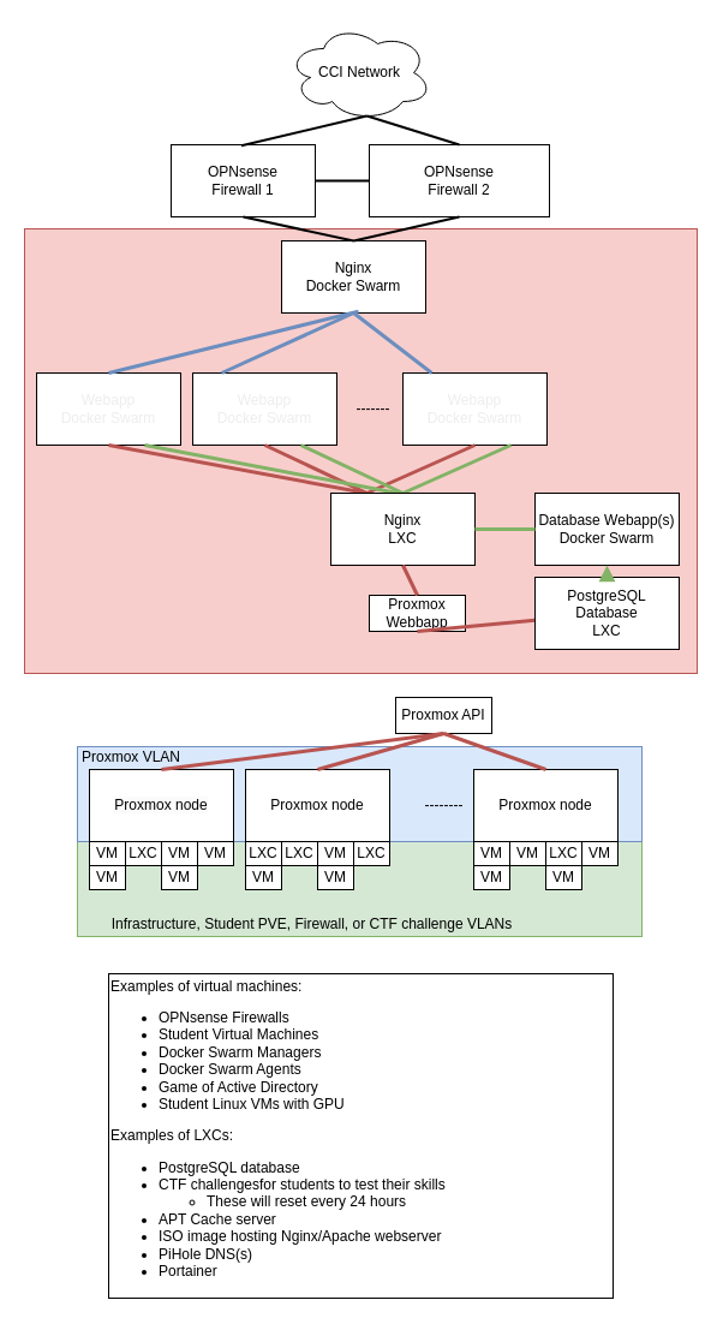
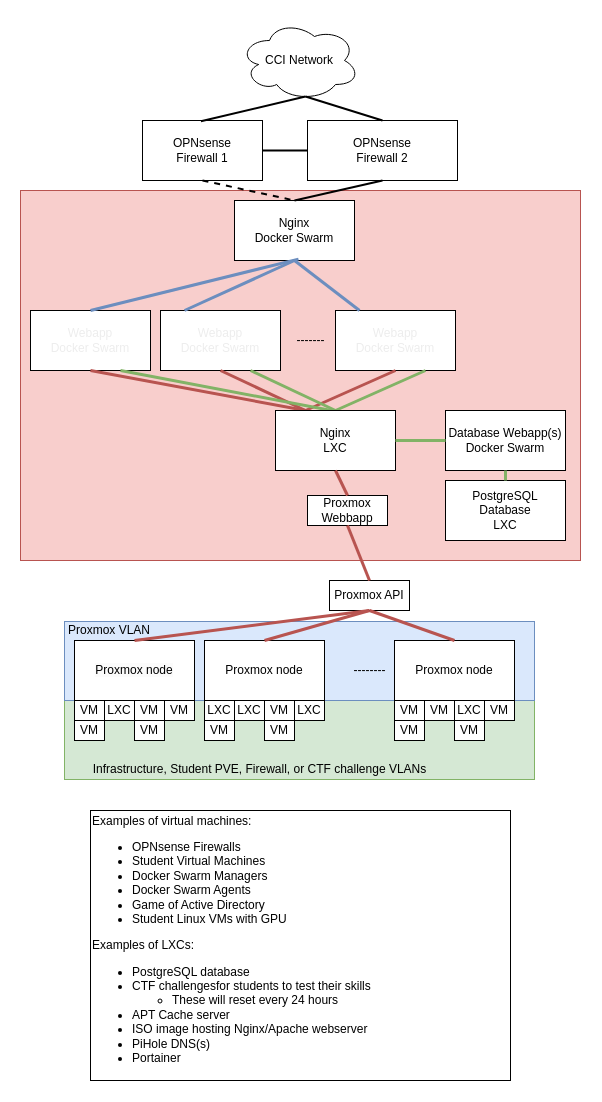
  <mxCell id="0" />
  <mxCell id="1" parent="0" />
  <mxCell id="2" value="" style="rounded=0;whiteSpace=wrap;html=1;fillColor=#d5e8d4;strokeColor=#82b366;" parent="1" vertex="1"><mxGeometry x="64" y="700" width="470" height="79" as="geometry" /></mxCell>
  <mxCell id="3" value="" style="rounded=0;whiteSpace=wrap;html=1;fillColor=#f8cecc;strokeColor=#b85450;" parent="1" vertex="1"><mxGeometry x="20" y="190" width="560" height="370" as="geometry" /></mxCell>
  <mxCell id="4" value="" style="rounded=0;whiteSpace=wrap;html=1;fillColor=#dae8fc;strokeColor=#6c8ebf;" parent="1" vertex="1"><mxGeometry x="64" y="621" width="470" height="79" as="geometry" /></mxCell>
  <mxCell id="5" value="CCI Network" style="ellipse;shape=cloud;whiteSpace=wrap;html=1;" parent="1" vertex="1"><mxGeometry x="239" y="20" width="120" height="80" as="geometry" /></mxCell>
  <mxCell id="6" value="Nginx&lt;br&gt;&lt;div&gt;Docker Swarm&lt;/div&gt;" style="rounded=0;whiteSpace=wrap;html=1;" parent="1" vertex="1"><mxGeometry x="234" y="200" width="120" height="60" as="geometry" /></mxCell>
  <mxCell id="7" value="&lt;div&gt;&lt;font style=&quot;color: light-dark(rgb(237, 237, 237), rgb(255, 255, 255));&quot;&gt;Webapp&lt;/font&gt;&lt;/div&gt;&lt;div&gt;&lt;font style=&quot;color: light-dark(rgb(237, 237, 237), rgb(255, 255, 255));&quot;&gt;Docker Swarm&lt;/font&gt;&lt;/div&gt;" style="rounded=0;whiteSpace=wrap;html=1;" parent="1" vertex="1"><mxGeometry x="30" y="310" width="120" height="60" as="geometry" /></mxCell>
  <mxCell id="8" value="&lt;div&gt;&lt;font style=&quot;color: light-dark(rgb(237, 237, 237), rgb(255, 255, 255));&quot;&gt;Webapp&lt;/font&gt;&lt;/div&gt;&lt;div&gt;&lt;font style=&quot;color: light-dark(rgb(237, 237, 237), rgb(255, 255, 255));&quot;&gt;Docker Swarm&lt;/font&gt;&lt;/div&gt;" style="rounded=0;whiteSpace=wrap;html=1;" parent="1" vertex="1"><mxGeometry x="160" y="310" width="120" height="60" as="geometry" /></mxCell>
  <mxCell id="9" value="&lt;div&gt;&lt;font style=&quot;color: light-dark(rgb(237, 237, 237), rgb(255, 255, 255));&quot;&gt;Webapp&lt;/font&gt;&lt;/div&gt;&lt;div&gt;&lt;font style=&quot;color: light-dark(rgb(237, 237, 237), rgb(255, 255, 255));&quot;&gt;Docker Swarm&lt;/font&gt;&lt;/div&gt;" style="rounded=0;whiteSpace=wrap;html=1;" parent="1" vertex="1"><mxGeometry x="335" y="310" width="120" height="60" as="geometry" /></mxCell>
  <mxCell id="10" value="-------" style="text;html=1;align=center;verticalAlign=middle;resizable=0;points=[];autosize=1;strokeColor=none;fillColor=none;" parent="1" vertex="1"><mxGeometry x="285" y="325" width="50" height="30" as="geometry" /></mxCell>
  <mxCell id="11" value="Database Webapp(s)&lt;div&gt;Docker Swarm&lt;/div&gt;" style="rounded=0;whiteSpace=wrap;html=1;" parent="1" vertex="1"><mxGeometry x="445" y="410" width="120" height="60" as="geometry" /></mxCell>
  <mxCell id="12" value="&lt;span style=&quot;color: rgb(0, 0, 0); font-family: Helvetica; font-size: 12px; font-style: normal; font-variant-ligatures: normal; font-variant-caps: normal; font-weight: 400; letter-spacing: normal; orphans: 2; text-align: center; text-indent: 0px; text-transform: none; widows: 2; word-spacing: 0px; -webkit-text-stroke-width: 0px; white-space: normal; background-color: rgb(251, 251, 251); text-decoration-thickness: initial; text-decoration-style: initial; text-decoration-color: initial; display: inline !important; float: none;&quot;&gt;Proxmox node&lt;/span&gt;" style="rounded=0;whiteSpace=wrap;html=1;" parent="1" vertex="1"><mxGeometry x="74" y="640" width="120" height="60" as="geometry" /></mxCell>
  <mxCell id="13" value="Proxmox node" style="rounded=0;whiteSpace=wrap;html=1;" parent="1" vertex="1"><mxGeometry x="204" y="640" width="120" height="60" as="geometry" /></mxCell>
  <mxCell id="14" value="--------" style="text;html=1;align=center;verticalAlign=middle;resizable=0;points=[];autosize=1;strokeColor=none;fillColor=none;" parent="1" vertex="1"><mxGeometry x="339" y="655" width="60" height="30" as="geometry" /></mxCell>
  <mxCell id="15" value="Proxmox node" style="rounded=0;whiteSpace=wrap;html=1;" parent="1" vertex="1"><mxGeometry x="394" y="640" width="120" height="60" as="geometry" /></mxCell>
  <mxCell id="16" value="LXC" style="rounded=0;whiteSpace=wrap;html=1;" parent="1" vertex="1"><mxGeometry x="204" y="700" width="30" height="20" as="geometry" /></mxCell>
  <mxCell id="17" value="LXC" style="rounded=0;whiteSpace=wrap;html=1;" parent="1" vertex="1"><mxGeometry x="234" y="700" width="30" height="20" as="geometry" /></mxCell>
  <mxCell id="18" value="VM" style="rounded=0;whiteSpace=wrap;html=1;" parent="1" vertex="1"><mxGeometry x="264" y="700" width="30" height="20" as="geometry" /></mxCell>
  <mxCell id="19" value="LXC" style="rounded=0;whiteSpace=wrap;html=1;" parent="1" vertex="1"><mxGeometry x="294" y="700" width="30" height="20" as="geometry" /></mxCell>
  <mxCell id="20" value="VM" style="rounded=0;whiteSpace=wrap;html=1;" parent="1" vertex="1"><mxGeometry x="204" y="720" width="30" height="20" as="geometry" /></mxCell>
  <mxCell id="21" value="VM" style="rounded=0;whiteSpace=wrap;html=1;" parent="1" vertex="1"><mxGeometry x="264" y="720" width="30" height="20" as="geometry" /></mxCell>
  <mxCell id="22" value="VM" style="rounded=0;whiteSpace=wrap;html=1;" parent="1" vertex="1"><mxGeometry x="74" y="700" width="30" height="20" as="geometry" /></mxCell>
  <mxCell id="23" value="LXC" style="rounded=0;whiteSpace=wrap;html=1;" parent="1" vertex="1"><mxGeometry x="104" y="700" width="30" height="20" as="geometry" /></mxCell>
  <mxCell id="24" value="VM" style="rounded=0;whiteSpace=wrap;html=1;" parent="1" vertex="1"><mxGeometry x="134" y="700" width="30" height="20" as="geometry" /></mxCell>
  <mxCell id="25" value="VM" style="rounded=0;whiteSpace=wrap;html=1;" parent="1" vertex="1"><mxGeometry x="164" y="700" width="30" height="20" as="geometry" /></mxCell>
  <mxCell id="26" value="VM" style="rounded=0;whiteSpace=wrap;html=1;" parent="1" vertex="1"><mxGeometry x="74" y="720" width="30" height="20" as="geometry" /></mxCell>
  <mxCell id="27" value="VM" style="rounded=0;whiteSpace=wrap;html=1;" parent="1" vertex="1"><mxGeometry x="134" y="720" width="30" height="20" as="geometry" /></mxCell>
  <mxCell id="28" value="VM" style="rounded=0;whiteSpace=wrap;html=1;" parent="1" vertex="1"><mxGeometry x="394" y="700" width="30" height="20" as="geometry" /></mxCell>
  <mxCell id="29" value="VM" style="rounded=0;whiteSpace=wrap;html=1;" parent="1" vertex="1"><mxGeometry x="424" y="700" width="30" height="20" as="geometry" /></mxCell>
  <mxCell id="30" value="LXC" style="rounded=0;whiteSpace=wrap;html=1;" parent="1" vertex="1"><mxGeometry x="454" y="700" width="30" height="20" as="geometry" /></mxCell>
  <mxCell id="31" value="VM" style="rounded=0;whiteSpace=wrap;html=1;" parent="1" vertex="1"><mxGeometry x="484" y="700" width="30" height="20" as="geometry" /></mxCell>
  <mxCell id="32" value="VM" style="rounded=0;whiteSpace=wrap;html=1;" parent="1" vertex="1"><mxGeometry x="394" y="720" width="30" height="20" as="geometry" /></mxCell>
  <mxCell id="33" value="VM" style="rounded=0;whiteSpace=wrap;html=1;" parent="1" vertex="1"><mxGeometry x="454" y="720" width="30" height="20" as="geometry" /></mxCell>
  <mxCell id="34" value="Proxmox API" style="rounded=0;whiteSpace=wrap;html=1;" parent="1" vertex="1"><mxGeometry x="329" y="580" width="80" height="30" as="geometry" /></mxCell>
  <mxCell id="35" value="" style="endArrow=none;html=1;rounded=0;entryX=0.533;entryY=0.977;entryDx=0;entryDy=0;entryPerimeter=0;exitX=0.5;exitY=0;exitDx=0;exitDy=0;fillColor=#dae8fc;strokeColor=#6c8ebf;strokeWidth=3;" parent="1" source="7" target="6" edge="1"><mxGeometry width="50" height="50" relative="1" as="geometry"><mxPoint x="120" y="310" as="sourcePoint" /><mxPoint x="170" y="260" as="targetPoint" /></mxGeometry></mxCell>
  <mxCell id="36" value="" style="endArrow=none;html=1;rounded=0;entryX=0.5;entryY=1;entryDx=0;entryDy=0;exitX=0.5;exitY=0;exitDx=0;exitDy=0;fillColor=#dae8fc;strokeColor=#6c8ebf;strokeWidth=3;" parent="1" target="6" edge="1"><mxGeometry width="50" height="50" relative="1" as="geometry"><mxPoint x="184" y="310" as="sourcePoint" /><mxPoint x="308" y="269" as="targetPoint" /></mxGeometry></mxCell>
  <mxCell id="37" value="" style="endArrow=none;html=1;rounded=0;exitX=0.5;exitY=0;exitDx=0;exitDy=0;entryX=0.5;entryY=1;entryDx=0;entryDy=0;fillColor=#dae8fc;strokeColor=#6c8ebf;strokeWidth=3;" parent="1" target="6" edge="1"><mxGeometry width="50" height="50" relative="1" as="geometry"><mxPoint x="359" y="310" as="sourcePoint" /><mxPoint x="324" y="300" as="targetPoint" /></mxGeometry></mxCell>
  <mxCell id="38" value="" style="endArrow=none;html=1;rounded=0;entryX=0.5;entryY=1;entryDx=0;entryDy=0;exitX=0.25;exitY=0;exitDx=0;exitDy=0;fillColor=#f8cecc;strokeColor=#b85450;strokeWidth=3;" parent="1" source="59" target="9" edge="1"><mxGeometry width="50" height="50" relative="1" as="geometry"><mxPoint x="160" y="430" as="sourcePoint" /><mxPoint x="270" y="380" as="targetPoint" /></mxGeometry></mxCell>
  <mxCell id="39" value="" style="endArrow=none;html=1;rounded=0;entryX=0.5;entryY=1;entryDx=0;entryDy=0;exitX=0.25;exitY=0;exitDx=0;exitDy=0;fillColor=#f8cecc;strokeColor=#b85450;strokeWidth=3;" parent="1" source="59" target="8" edge="1"><mxGeometry width="50" height="50" relative="1" as="geometry"><mxPoint x="147.5" y="440" as="sourcePoint" /><mxPoint x="292.5" y="380" as="targetPoint" /></mxGeometry></mxCell>
  <mxCell id="40" value="" style="endArrow=none;html=1;rounded=0;entryX=0.5;entryY=1;entryDx=0;entryDy=0;exitX=0.25;exitY=0;exitDx=0;exitDy=0;fillColor=#f8cecc;strokeColor=#b85450;strokeWidth=3;" parent="1" source="59" target="7" edge="1"><mxGeometry width="50" height="50" relative="1" as="geometry"><mxPoint x="345" y="440" as="sourcePoint" /><mxPoint x="230" y="380" as="targetPoint" /></mxGeometry></mxCell>
  <mxCell id="41" value="" style="endArrow=none;html=1;rounded=0;entryX=0.75;entryY=1;entryDx=0;entryDy=0;exitX=0.5;exitY=0;exitDx=0;exitDy=0;fillColor=#d5e8d4;strokeColor=#82b366;strokeWidth=3;" parent="1" source="59" target="9" edge="1"><mxGeometry width="50" height="50" relative="1" as="geometry"><mxPoint x="345" y="440" as="sourcePoint" /><mxPoint x="490" y="380" as="targetPoint" /></mxGeometry></mxCell>
  <mxCell id="42" value="" style="endArrow=none;html=1;rounded=0;entryX=0.75;entryY=1;entryDx=0;entryDy=0;exitX=0.5;exitY=0;exitDx=0;exitDy=0;fillColor=#d5e8d4;strokeColor=#82b366;strokeWidth=3;" parent="1" source="59" target="8" edge="1"><mxGeometry width="50" height="50" relative="1" as="geometry"><mxPoint x="610" y="440" as="sourcePoint" /><mxPoint x="520" y="380" as="targetPoint" /></mxGeometry></mxCell>
  <mxCell id="43" value="" style="endArrow=none;html=1;rounded=0;entryX=0.75;entryY=1;entryDx=0;entryDy=0;exitX=0.563;exitY=0.036;exitDx=0;exitDy=0;fillColor=#d5e8d4;strokeColor=#82b366;strokeWidth=3;exitPerimeter=0;" parent="1" source="59" target="7" edge="1"><mxGeometry width="50" height="50" relative="1" as="geometry"><mxPoint x="610" y="440" as="sourcePoint" /><mxPoint x="260" y="380" as="targetPoint" /></mxGeometry></mxCell>
  <mxCell id="44" value="" style="endArrow=none;html=1;rounded=0;entryX=0.5;entryY=0;entryDx=0;entryDy=0;exitX=0.5;exitY=1;exitDx=0;exitDy=0;fillColor=#f8cecc;strokeColor=#b85450;strokeWidth=3;" parent="1" source="34" target="12" edge="1"><mxGeometry width="50" height="50" relative="1" as="geometry"><mxPoint x="399" y="650" as="sourcePoint" /><mxPoint x="154" y="590" as="targetPoint" /></mxGeometry></mxCell>
  <mxCell id="45" value="" style="endArrow=none;html=1;rounded=0;entryX=0.5;entryY=0;entryDx=0;entryDy=0;fillColor=#f8cecc;strokeColor=#b85450;strokeWidth=3;exitX=0.5;exitY=1;exitDx=0;exitDy=0;" parent="1" source="34" target="13" edge="1"><mxGeometry width="50" height="50" relative="1" as="geometry"><mxPoint x="384" y="600" as="sourcePoint" /><mxPoint x="284" y="590" as="targetPoint" /></mxGeometry></mxCell>
  <mxCell id="46" value="" style="endArrow=none;html=1;rounded=0;entryX=0.5;entryY=0;entryDx=0;entryDy=0;fillColor=#f8cecc;strokeColor=#b85450;strokeWidth=3;exitX=0.5;exitY=1;exitDx=0;exitDy=0;" parent="1" source="34" target="15" edge="1"><mxGeometry width="50" height="50" relative="1" as="geometry"><mxPoint x="379" y="590" as="sourcePoint" /><mxPoint x="544" y="590" as="targetPoint" /></mxGeometry></mxCell>
  <mxCell id="47" value="OPNsense&lt;div&gt;Firewall 1&lt;/div&gt;" style="rounded=0;whiteSpace=wrap;html=1;" parent="1" vertex="1"><mxGeometry x="142" y="120" width="120" height="60" as="geometry" /></mxCell>
  <mxCell id="48" value="OPNsense&lt;div&gt;Firewall 2&lt;/div&gt;" style="rounded=0;whiteSpace=wrap;html=1;" parent="1" vertex="1"><mxGeometry x="307" y="120" width="150" height="60" as="geometry" /></mxCell>
  <mxCell id="49" value="" style="endArrow=none;html=1;rounded=0;entryX=0.55;entryY=0.95;entryDx=0;entryDy=0;entryPerimeter=0;exitX=0.487;exitY=0.012;exitDx=0;exitDy=0;exitPerimeter=0;strokeWidth=2;" parent="1" source="47" target="5" edge="1"><mxGeometry width="50" height="50" relative="1" as="geometry"><mxPoint x="294" y="140" as="sourcePoint" /><mxPoint x="344" y="90" as="targetPoint" /></mxGeometry></mxCell>
  <mxCell id="50" value="" style="endArrow=none;html=1;rounded=0;entryX=0.55;entryY=0.95;entryDx=0;entryDy=0;entryPerimeter=0;exitX=0.5;exitY=0;exitDx=0;exitDy=0;strokeWidth=2;" parent="1" source="48" target="5" edge="1"><mxGeometry width="50" height="50" relative="1" as="geometry"><mxPoint x="240" y="131" as="sourcePoint" /><mxPoint x="295" y="101" as="targetPoint" /></mxGeometry></mxCell>
  <mxCell id="51" value="Proxmox Webbapp" style="rounded=0;whiteSpace=wrap;html=1;" parent="1" vertex="1"><mxGeometry x="307" y="495" width="80" height="30" as="geometry" /></mxCell>
- <mxCell id="52" value="" style="endArrow=none;html=1;rounded=0;exitX=0.5;exitY=1;exitDx=0;exitDy=0;fillColor=#f8cecc;strokeColor=#b85450;strokeWidth=3;" parent="1" source="51" target="54" edge="1"><mxGeometry width="50" height="50" relative="1" as="geometry"><mxPoint x="360" y="470" as="sourcePoint" /><mxPoint x="230" y="380" as="targetPoint" /></mxGeometry></mxCell>
+ <mxCell id="52" value="" style="endArrow=none;html=1;rounded=0;entryX=0.5;entryY=0;entryDx=0;entryDy=0;exitX=0.5;exitY=1;exitDx=0;exitDy=0;fillColor=#f8cecc;strokeColor=#b85450;strokeWidth=3;" parent="1" source="51" target="34" edge="1"><mxGeometry width="50" height="50" relative="1" as="geometry"><mxPoint x="360" y="470" as="sourcePoint" /><mxPoint x="230" y="380" as="targetPoint" /></mxGeometry></mxCell>
  <mxCell id="53" value="Proxmox VLAN" style="text;html=1;align=center;verticalAlign=middle;whiteSpace=wrap;rounded=0;" parent="1" vertex="1"><mxGeometry x="64" y="624" width="90" height="12.5" as="geometry" /></mxCell>
  <mxCell id="54" value="PostgreSQL&lt;div&gt;Database&lt;/div&gt;&lt;div&gt;LXC&lt;/div&gt;" style="rounded=0;whiteSpace=wrap;html=1;" parent="1" vertex="1"><mxGeometry x="445" y="480" width="120" height="60" as="geometry" /></mxCell>
- <mxCell id="55" value="" style="endArrow=block;html=1;rounded=0;entryX=0.5;entryY=1;entryDx=0;entryDy=0;fillColor=#d5e8d4;strokeColor=#82b366;strokeWidth=3;" parent="1" source="54" target="11" edge="1"><mxGeometry width="50" height="50" relative="1" as="geometry"><mxPoint x="610" y="440" as="sourcePoint" /><mxPoint x="520" y="380" as="targetPoint" /></mxGeometry></mxCell>
+ <mxCell id="55" value="" style="endArrow=none;html=1;rounded=0;entryX=0.5;entryY=1;entryDx=0;entryDy=0;fillColor=#d5e8d4;strokeColor=#82b366;strokeWidth=3;" parent="1" source="54" target="11" edge="1"><mxGeometry width="50" height="50" relative="1" as="geometry"><mxPoint x="610" y="440" as="sourcePoint" /><mxPoint x="520" y="380" as="targetPoint" /></mxGeometry></mxCell>
  <mxCell id="56" value="" style="endArrow=none;html=1;rounded=0;entryX=0.5;entryY=1;entryDx=0;entryDy=0;exitX=0.5;exitY=0;exitDx=0;exitDy=0;strokeWidth=2;" parent="1" source="6" target="48" edge="1"><mxGeometry width="50" height="50" relative="1" as="geometry"><mxPoint x="377" y="130" as="sourcePoint" /><mxPoint x="315" y="106" as="targetPoint" /></mxGeometry></mxCell>
- <mxCell id="57" value="" style="endArrow=none;html=1;rounded=0;entryX=0.5;entryY=0;entryDx=0;entryDy=0;exitX=0.5;exitY=1;exitDx=0;exitDy=0;strokeWidth=2;" parent="1" source="47" target="6" edge="1"><mxGeometry width="50" height="50" relative="1" as="geometry"><mxPoint x="304" y="210" as="sourcePoint" /><mxPoint x="377" y="190" as="targetPoint" /></mxGeometry></mxCell>
+ <mxCell id="57" value="" style="endArrow=none;html=1;rounded=0;entryX=0.5;entryY=0;entryDx=0;entryDy=0;exitX=0.5;exitY=1;exitDx=0;exitDy=0;strokeWidth=2;dashed=1;" parent="1" source="47" target="6" edge="1"><mxGeometry width="50" height="50" relative="1" as="geometry"><mxPoint x="304" y="210" as="sourcePoint" /><mxPoint x="377" y="190" as="targetPoint" /></mxGeometry></mxCell>
  <mxCell id="58" value="Infrastructure, Student PVE, Firewall, or CTF challenge VLANs" style="text;html=1;align=center;verticalAlign=middle;whiteSpace=wrap;rounded=0;" parent="1" vertex="1"><mxGeometry x="64" y="758" width="391" height="21" as="geometry" /></mxCell>
  <mxCell id="59" value="Nginx&lt;div&gt;LXC&lt;/div&gt;" style="rounded=0;whiteSpace=wrap;html=1;" parent="1" vertex="1"><mxGeometry x="275" y="410" width="120" height="60" as="geometry" /></mxCell>
  <mxCell id="60" value="" style="endArrow=none;html=1;rounded=0;entryX=0;entryY=0.5;entryDx=0;entryDy=0;exitX=1;exitY=0.5;exitDx=0;exitDy=0;fillColor=#d5e8d4;strokeColor=#82b366;strokeWidth=3;" parent="1" source="59" target="11" edge="1"><mxGeometry width="50" height="50" relative="1" as="geometry"><mxPoint x="350" y="410" as="sourcePoint" /><mxPoint x="520" y="380" as="targetPoint" /></mxGeometry></mxCell>
  <mxCell id="61" value="Examples of virtual machines:&lt;div&gt;&lt;ul&gt;&lt;li&gt;OPNsense Firewalls&lt;/li&gt;&lt;li&gt;Student Virtual Machines&lt;/li&gt;&lt;li&gt;Docker Swarm Managers&lt;/li&gt;&lt;li&gt;Docker Swarm Agents&lt;/li&gt;&lt;li&gt;Game of Active Directory&lt;/li&gt;&lt;li&gt;Student Linux VMs with GPU&lt;/li&gt;&lt;/ul&gt;&lt;div&gt;&lt;span style=&quot;background-color: transparent; color: light-dark(rgb(0, 0, 0), rgb(255, 255, 255));&quot;&gt;Examples of&lt;/span&gt;&lt;span style=&quot;background-color: transparent; color: light-dark(rgb(0, 0, 0), rgb(255, 255, 255));&quot;&gt;&amp;nbsp;&lt;/span&gt;LXCs:&lt;br&gt;&lt;ul&gt;&lt;li&gt;PostgreSQL database&lt;/li&gt;&lt;li&gt;CTF challengesfor students to test their skills&lt;/li&gt;&lt;ul&gt;&lt;li&gt;These will reset every 24 hours&lt;/li&gt;&lt;/ul&gt;&lt;li&gt;APT Cache server&lt;/li&gt;&lt;li&gt;ISO image hosting Nginx/Apache webserver&lt;/li&gt;&lt;li&gt;PiHole DNS(s)&lt;/li&gt;&lt;li&gt;Portainer&lt;/li&gt;&lt;/ul&gt;&lt;/div&gt;&lt;/div&gt;" style="rounded=0;whiteSpace=wrap;html=1;align=left;fillStyle=auto;gradientColor=none;" parent="1" vertex="1"><mxGeometry x="90" y="810" width="420" height="270" as="geometry" /></mxCell>
  <mxCell id="62" value="" style="endArrow=none;html=1;rounded=0;entryX=0;entryY=0.5;entryDx=0;entryDy=0;exitX=1;exitY=0.5;exitDx=0;exitDy=0;strokeWidth=2;" parent="1" source="47" target="48" edge="1"><mxGeometry width="50" height="50" relative="1" as="geometry"><mxPoint x="240" y="131" as="sourcePoint" /><mxPoint x="315" y="106" as="targetPoint" /></mxGeometry></mxCell>
  <mxCell id="63" value="" style="endArrow=none;html=1;rounded=0;entryX=0.5;entryY=1;entryDx=0;entryDy=0;exitX=0.5;exitY=0;exitDx=0;exitDy=0;fillColor=#f8cecc;strokeColor=#b85450;strokeWidth=3;" parent="1" source="51" target="59" edge="1"><mxGeometry width="50" height="50" relative="1" as="geometry"><mxPoint x="350" y="560" as="sourcePoint" /><mxPoint x="350" y="590" as="targetPoint" /></mxGeometry></mxCell>
